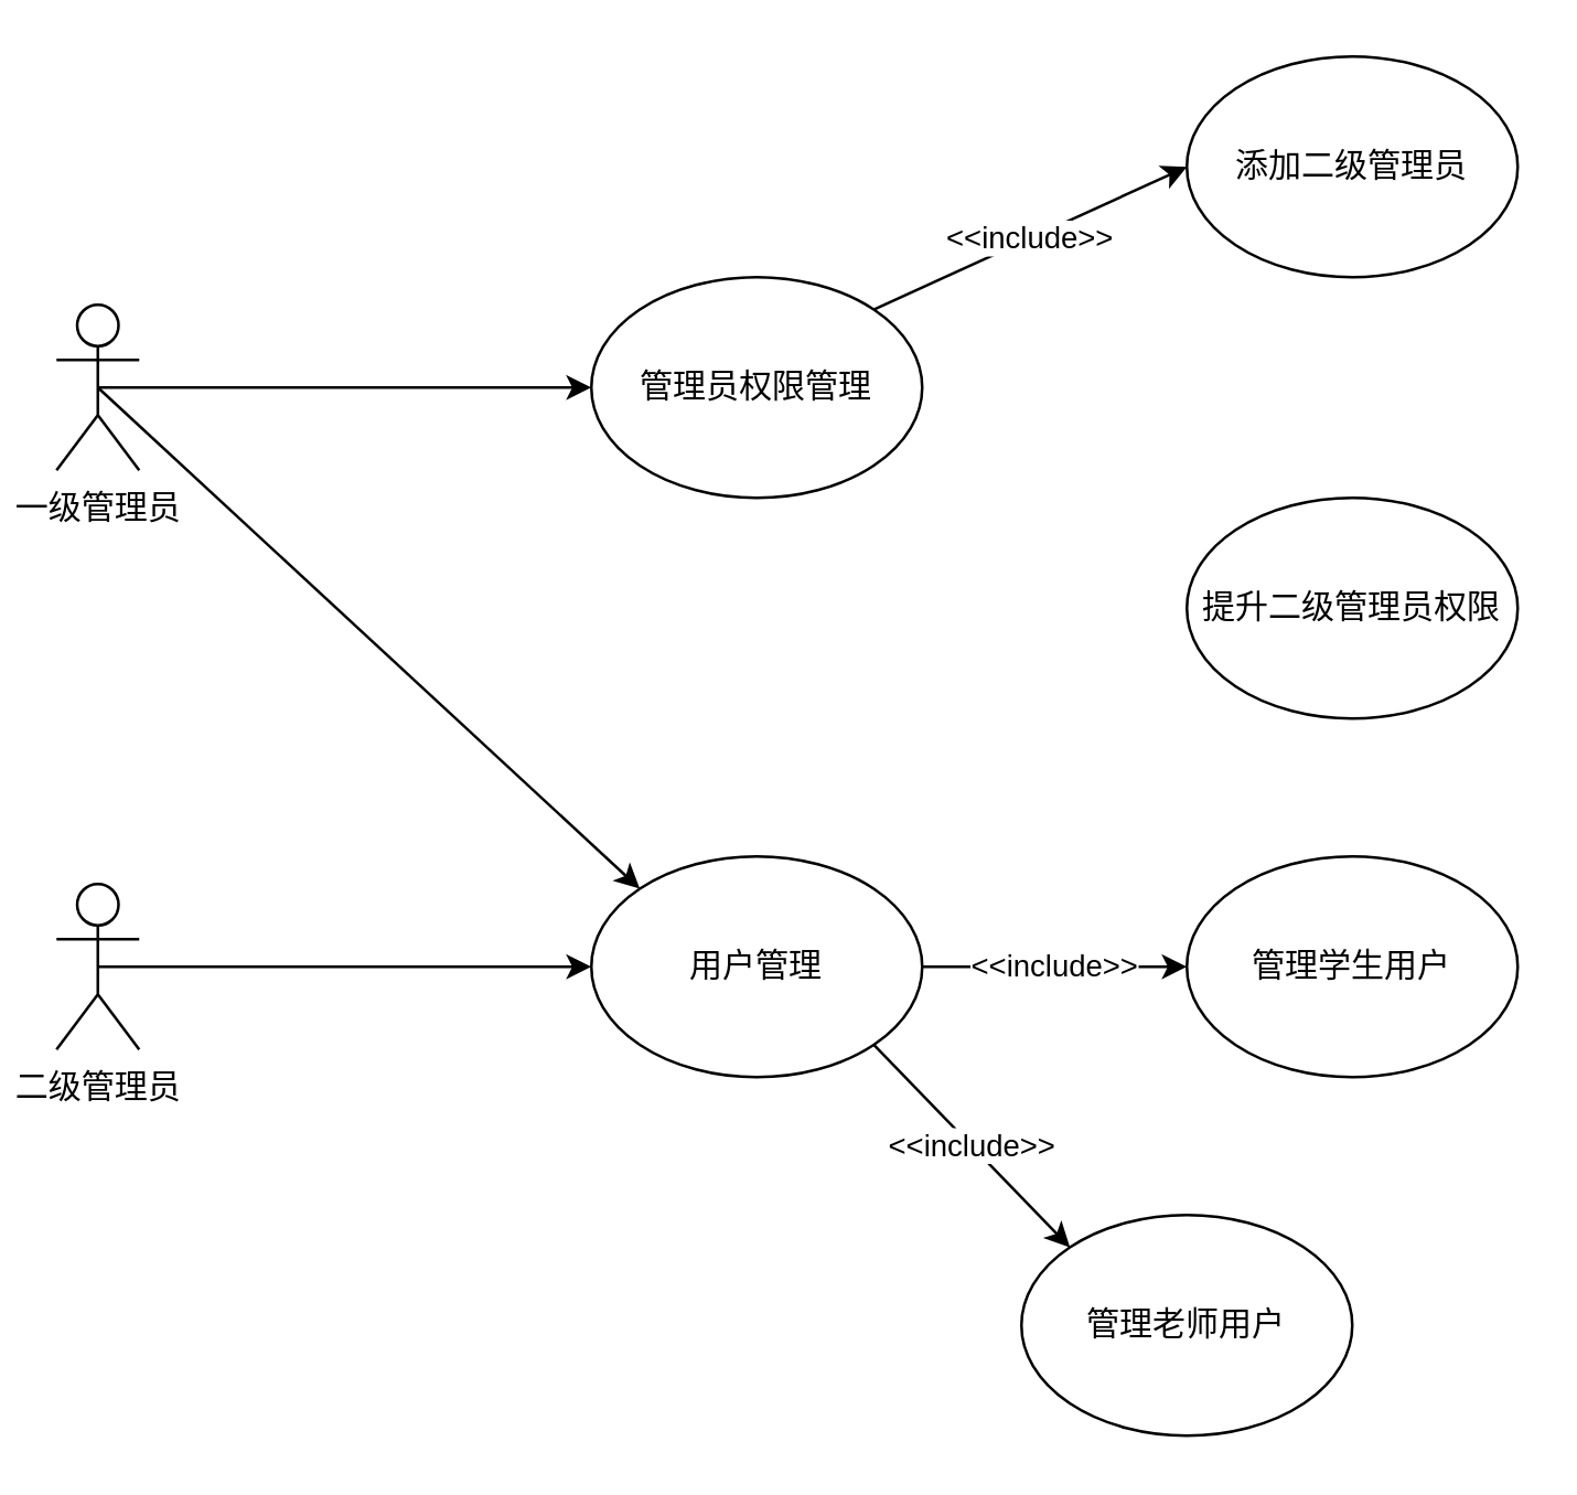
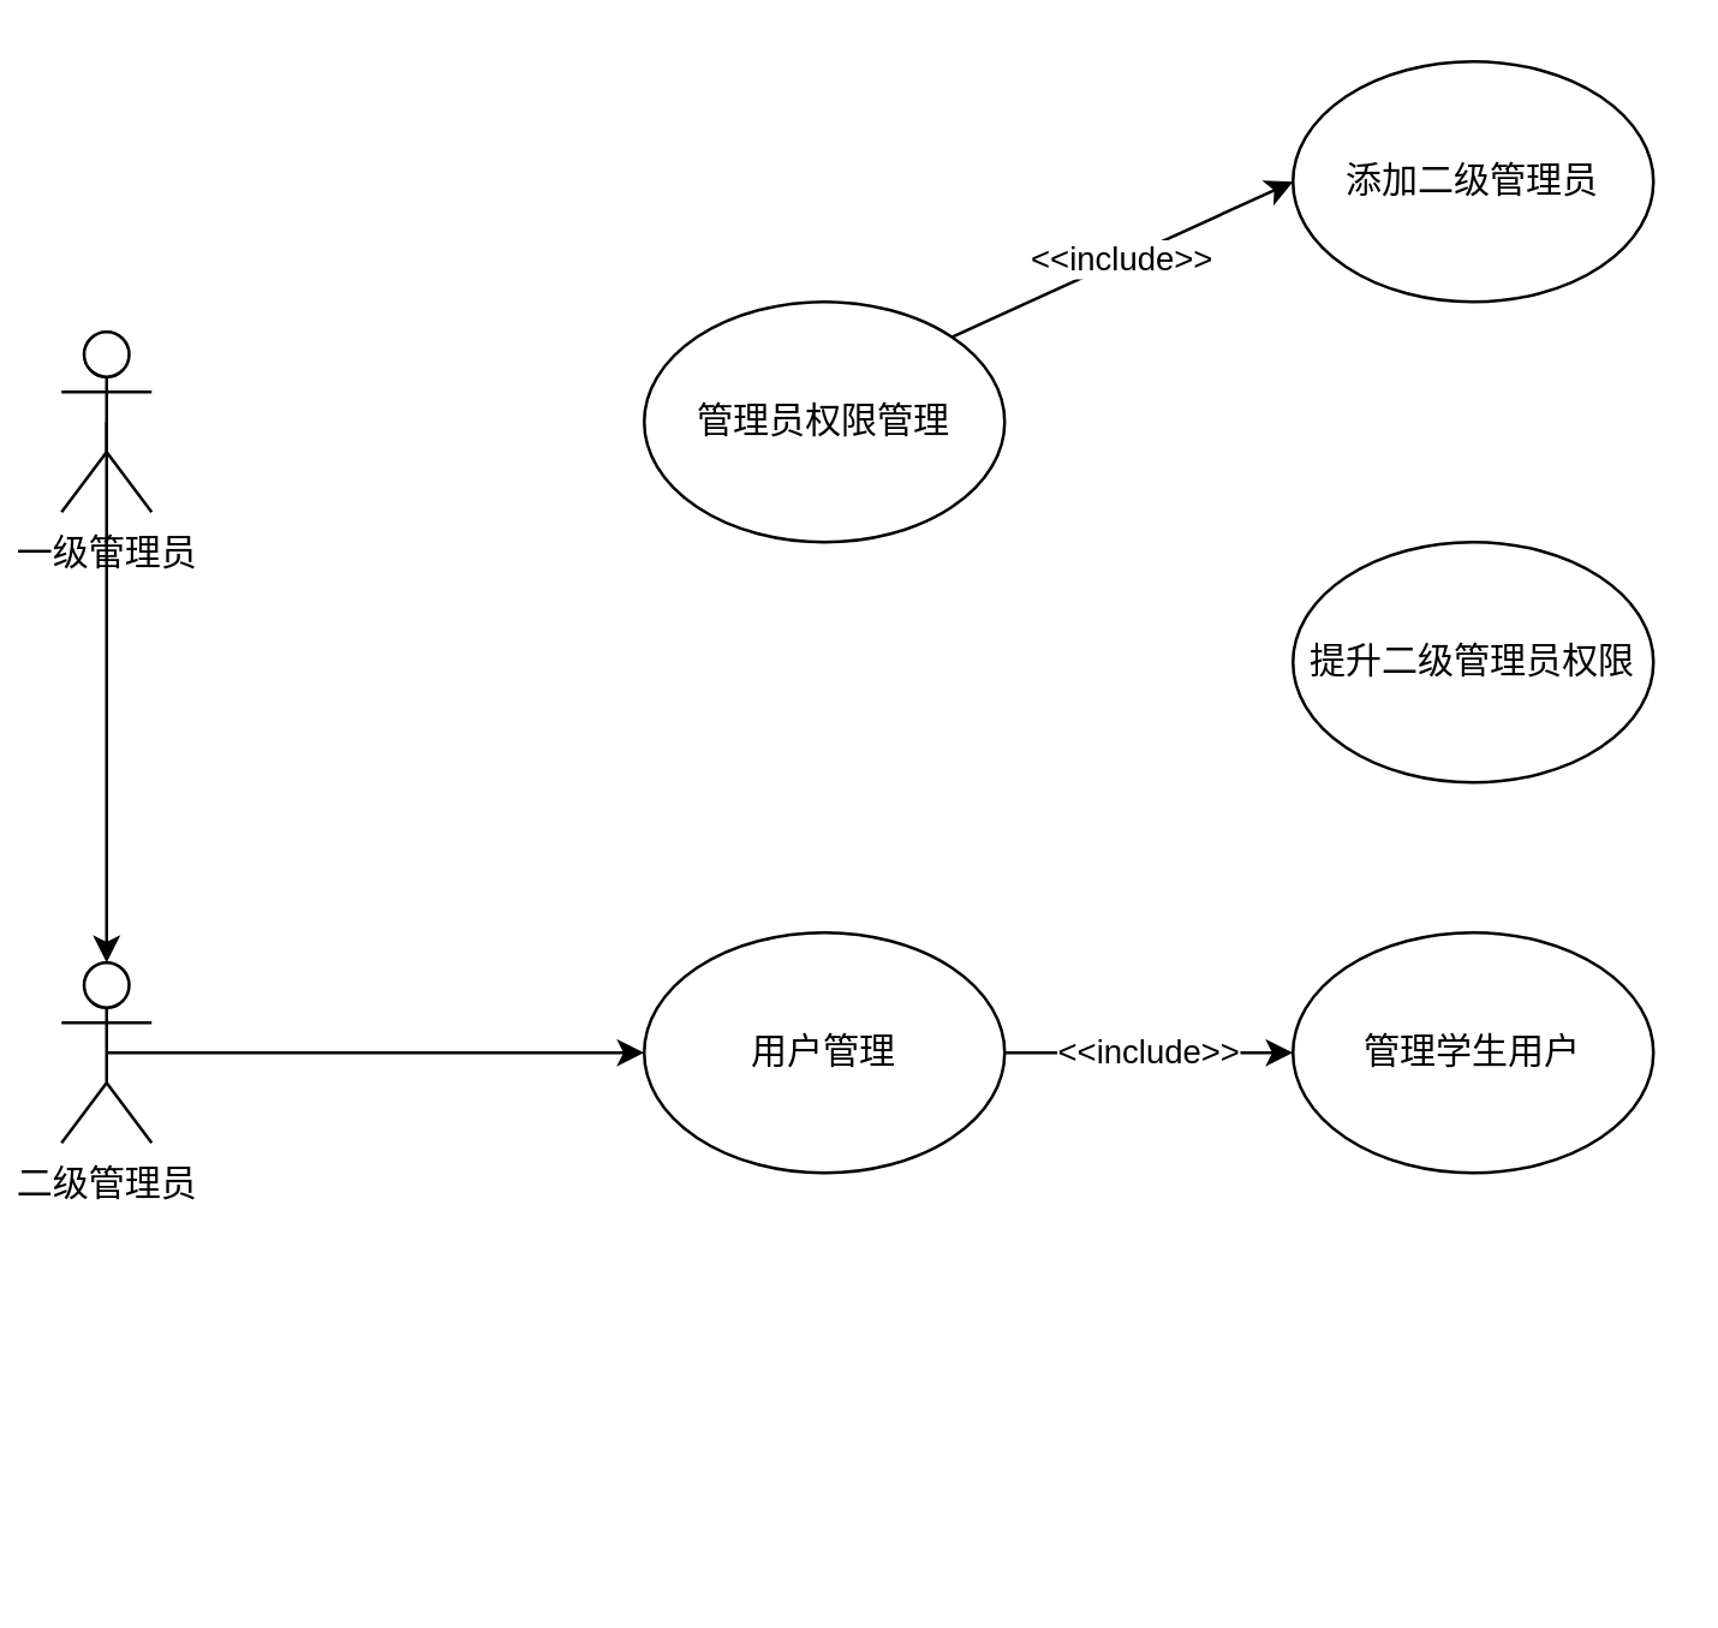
  <mxCell id="0" />
  <mxCell id="1" parent="0" />
  <mxCell id="2" value="一级管理员" style="shape=umlActor;verticalLabelPosition=bottom;verticalAlign=top;html=1;outlineConnect=0;" vertex="1" parent="1"><mxGeometry x="20" y="110" width="30" height="60" as="geometry" /></mxCell>
  <mxCell id="3" value="二级管理员" style="shape=umlActor;verticalLabelPosition=bottom;verticalAlign=top;html=1;outlineConnect=0;" vertex="1" parent="1"><mxGeometry x="20" y="320" width="30" height="60" as="geometry" /></mxCell>
  <mxCell id="4" value="管理员权限管理" style="ellipse;whiteSpace=wrap;html=1;" vertex="1" parent="1"><mxGeometry x="214" y="100" width="120" height="80" as="geometry" /></mxCell>
  <mxCell id="5" value="用户管理" style="ellipse;whiteSpace=wrap;html=1;" vertex="1" parent="1"><mxGeometry x="214" y="310" width="120" height="80" as="geometry" /></mxCell>
- <mxCell id="6" value="" style="endArrow=classic;html=1;rounded=0;entryX=0;entryY=0.5;entryDx=0;entryDy=0;exitX=0.5;exitY=0.5;exitDx=0;exitDy=0;exitPerimeter=0;" edge="1" parent="1" source="2" target="4"><mxGeometry width="50" height="50" relative="1" as="geometry"><mxPoint x="250" y="320" as="sourcePoint" /><mxPoint x="300" y="270" as="targetPoint" /></mxGeometry></mxCell>
- <mxCell id="7" value="" style="endArrow=classic;html=1;rounded=0;exitX=0.5;exitY=0.5;exitDx=0;exitDy=0;exitPerimeter=0;entryX=0;entryY=0;entryDx=0;entryDy=0;" edge="1" parent="1" source="2" target="5"><mxGeometry width="50" height="50" relative="1" as="geometry"><mxPoint x="250" y="320" as="sourcePoint" /><mxPoint x="300" y="270" as="targetPoint" /></mxGeometry></mxCell>
+ <mxCell id="6" value="" style="endArrow=classic;html=1;rounded=0;exitX=0.5;exitY=0.5;exitDx=0;exitDy=0;exitPerimeter=0;" edge="1" parent="1" source="2" target="3"><mxGeometry width="50" height="50" relative="1" as="geometry"><mxPoint x="250" y="320" as="sourcePoint" /><mxPoint x="300" y="270" as="targetPoint" /></mxGeometry></mxCell>
  <mxCell id="8" value="" style="endArrow=classic;html=1;rounded=0;exitX=0.5;exitY=0.5;exitDx=0;exitDy=0;exitPerimeter=0;entryX=0;entryY=0.5;entryDx=0;entryDy=0;" edge="1" parent="1" source="3" target="5"><mxGeometry width="50" height="50" relative="1" as="geometry"><mxPoint x="250" y="320" as="sourcePoint" /><mxPoint x="300" y="270" as="targetPoint" /></mxGeometry></mxCell>
  <mxCell id="9" value="添加二级管理员" style="ellipse;whiteSpace=wrap;html=1;" vertex="1" parent="1"><mxGeometry x="430" y="20" width="120" height="80" as="geometry" /></mxCell>
  <mxCell id="10" value="提升二级管理员权限" style="ellipse;whiteSpace=wrap;html=1;" vertex="1" parent="1"><mxGeometry x="430" y="180" width="120" height="80" as="geometry" /></mxCell>
  <mxCell id="11" value="&amp;lt;&amp;lt;include&amp;gt;&amp;gt;" style="endArrow=classic;html=1;rounded=0;exitX=1;exitY=0;exitDx=0;exitDy=0;entryX=0;entryY=0.5;entryDx=0;entryDy=0;" edge="1" parent="1" source="4" target="9"><mxGeometry relative="1" as="geometry"><mxPoint x="380" y="-30" as="sourcePoint" /><mxPoint x="428" y="-132" as="targetPoint" /></mxGeometry></mxCell>
  <mxCell id="12" value="&amp;lt;&amp;lt;include&amp;gt;&amp;gt;" style="endArrow=classic;html=1;rounded=0;exitX=1;exitY=0.5;exitDx=0;exitDy=0;entryX=0;entryY=0.5;entryDx=0;entryDy=0;" edge="1" parent="1" source="5" target="13"><mxGeometry relative="1" as="geometry"><mxPoint x="400" y="-10" as="sourcePoint" /><mxPoint x="448" y="-112" as="targetPoint" /></mxGeometry></mxCell>
  <mxCell id="13" value="管理学生用户" style="ellipse;whiteSpace=wrap;html=1;" vertex="1" parent="1"><mxGeometry x="430" y="310" width="120" height="80" as="geometry" /></mxCell>
- <mxCell id="14" value="管理老师用户" style="ellipse;whiteSpace=wrap;html=1;" vertex="1" parent="1"><mxGeometry x="370" y="440" width="120" height="80" as="geometry" /></mxCell>
- <mxCell id="15" value="&amp;lt;&amp;lt;include&amp;gt;&amp;gt;" style="endArrow=classic;html=1;rounded=0;exitX=1;exitY=1;exitDx=0;exitDy=0;entryX=0;entryY=0;entryDx=0;entryDy=0;" edge="1" parent="1" source="5" target="14"><mxGeometry relative="1" as="geometry"><mxPoint x="410" y="0" as="sourcePoint" /><mxPoint x="458" y="-102" as="targetPoint" /></mxGeometry></mxCell>
